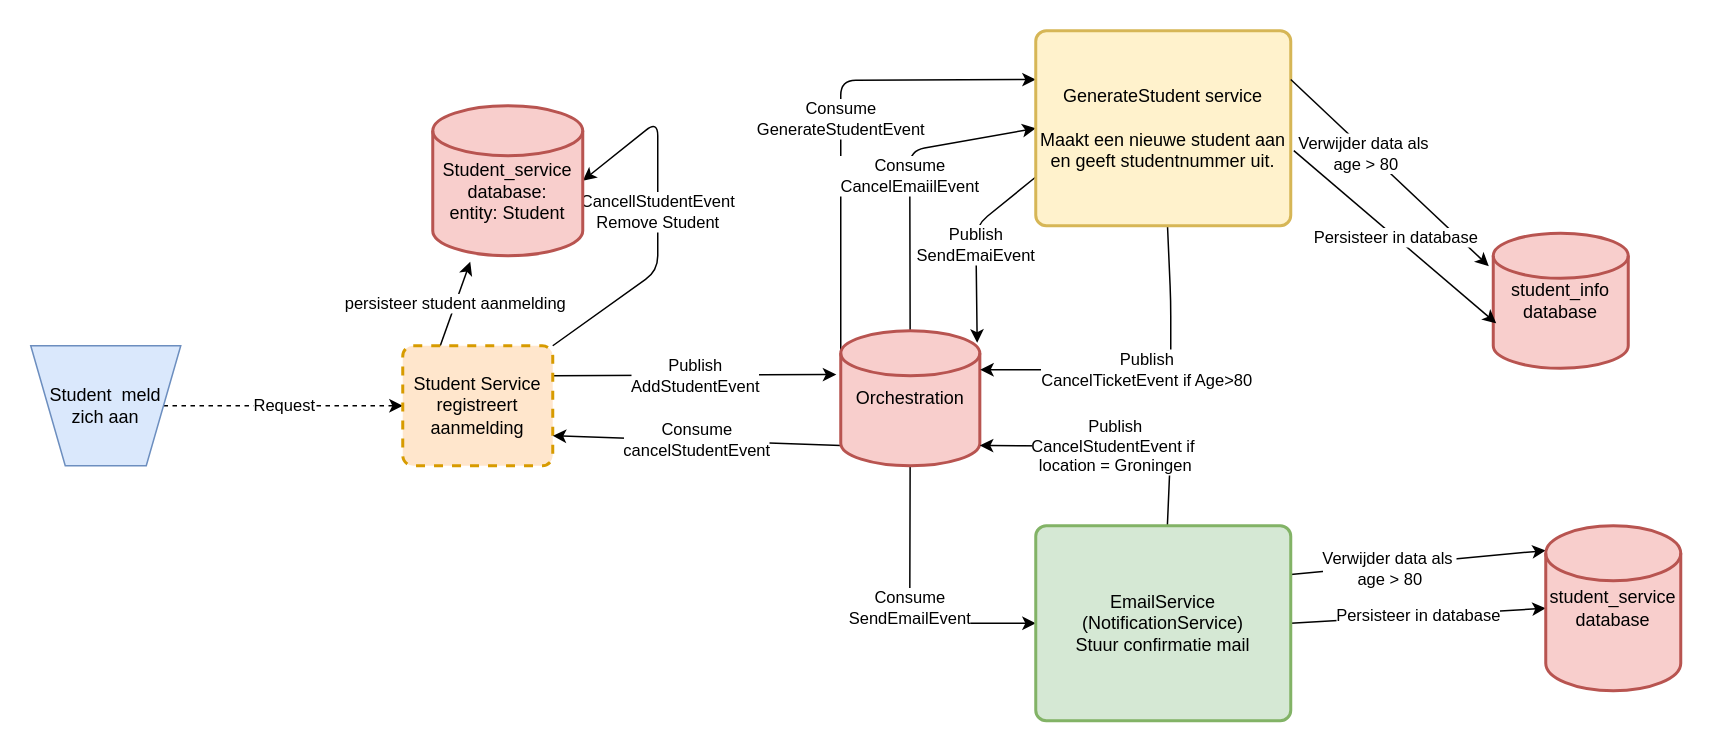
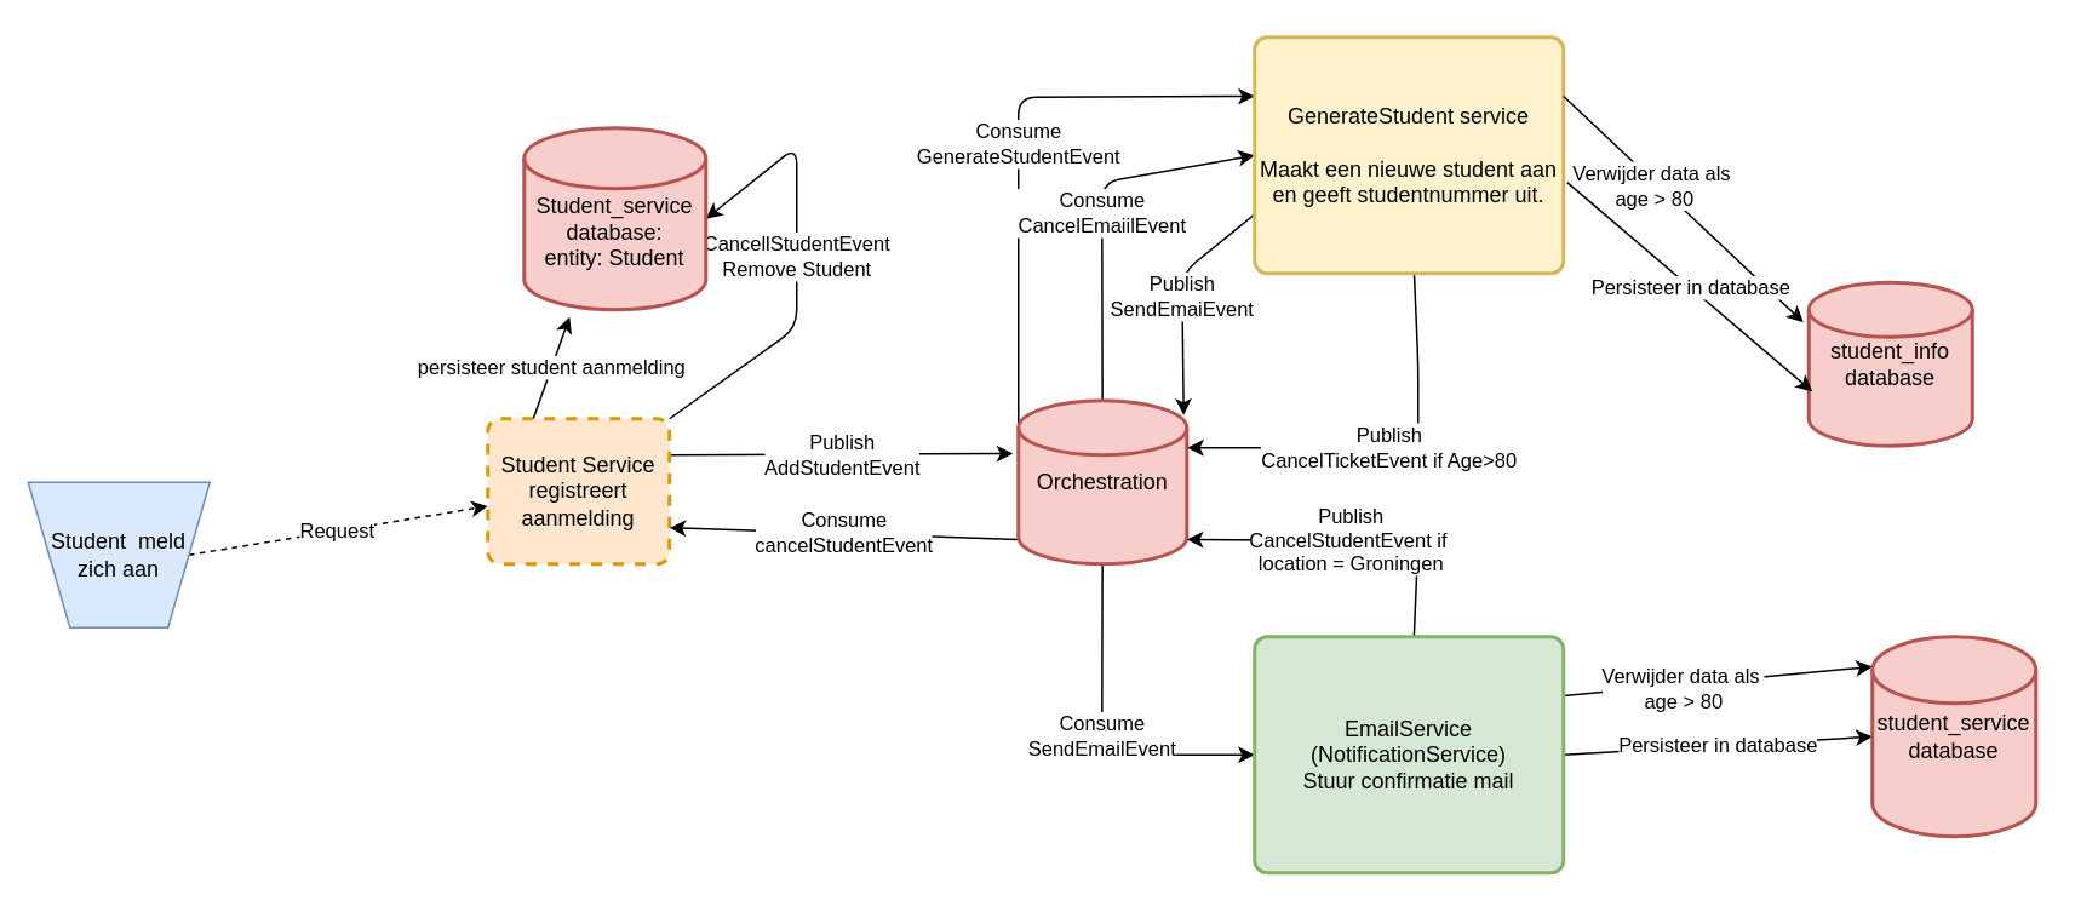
  <mxCell id="0" />
  <mxCell id="1" parent="0" />
  <mxCell id="2" value="Request" style="edgeStyle=none;html=1;exitX=1;exitY=0.5;exitDx=0;exitDy=0;dashed=1;" parent="1" source="3" target="7" edge="1"><mxGeometry relative="1" as="geometry" /></mxCell>
- <mxCell id="3" value="Student&amp;nbsp; meld zich aan" style="verticalLabelPosition=middle;verticalAlign=middle;html=1;shape=trapezoid;perimeter=trapezoidPerimeter;whiteSpace=wrap;size=0.23;arcSize=10;flipV=1;labelPosition=center;align=center;fillColor=#dae8fc;strokeColor=#6c8ebf;" parent="1" vertex="1"><mxGeometry x="20" y="230" width="100" height="80" as="geometry" /></mxCell>
+ <mxCell id="3" value="Student&amp;nbsp; meld zich aan" style="verticalLabelPosition=middle;verticalAlign=middle;html=1;shape=trapezoid;perimeter=trapezoidPerimeter;whiteSpace=wrap;size=0.23;arcSize=10;flipV=1;labelPosition=center;align=center;fillColor=#dae8fc;strokeColor=#6c8ebf;" parent="1" vertex="1"><mxGeometry x="15" y="265" width="100" height="80" as="geometry" /></mxCell>
  <mxCell id="4" value="persisteer student aanmelding" style="edgeStyle=none;html=1;exitX=0.25;exitY=0;exitDx=0;exitDy=0;entryX=0.25;entryY=1.04;entryDx=0;entryDy=0;entryPerimeter=0;" parent="1" source="7" target="8" edge="1"><mxGeometry relative="1" as="geometry" /></mxCell>
  <mxCell id="5" value="Publish&lt;br&gt;AddStudentEvent" style="edgeStyle=none;html=1;exitX=1;exitY=0.25;exitDx=0;exitDy=0;entryX=-0.032;entryY=0.324;entryDx=0;entryDy=0;entryPerimeter=0;" parent="1" source="7" target="13" edge="1"><mxGeometry x="0.005" relative="1" as="geometry"><mxPoint as="offset" /></mxGeometry></mxCell>
  <mxCell id="6" value="CancellStudentEvent&lt;br&gt;Remove Student" style="edgeStyle=none;html=1;exitX=1;exitY=0;exitDx=0;exitDy=0;entryX=1;entryY=0.5;entryDx=0;entryDy=0;entryPerimeter=0;" parent="1" source="7" target="8" edge="1"><mxGeometry relative="1" as="geometry"><mxPoint x="498" y="120" as="targetPoint" /><Array as="points"><mxPoint x="438" y="180" /><mxPoint x="438" y="80" /></Array></mxGeometry></mxCell>
  <mxCell id="7" value="Student Service registreert aanmelding" style="rounded=1;whiteSpace=wrap;html=1;absoluteArcSize=1;arcSize=14;strokeWidth=2;fillColor=#ffe6cc;strokeColor=#d79b00;dashed=1;" parent="1" vertex="1"><mxGeometry x="268" y="230" width="100" height="80" as="geometry" /></mxCell>
  <mxCell id="8" value="&lt;br&gt;Student_service database:&lt;br&gt;entity: Student" style="strokeWidth=2;html=1;shape=mxgraph.flowchart.database;whiteSpace=wrap;fillColor=#f8cecc;strokeColor=#b85450;" parent="1" vertex="1"><mxGeometry x="288" y="70" width="100" height="100" as="geometry" /></mxCell>
  <mxCell id="9" value="Consume &lt;br&gt;cancelStudentEvent" style="edgeStyle=none;html=1;exitX=0;exitY=0.85;exitDx=0;exitDy=0;exitPerimeter=0;entryX=1;entryY=0.75;entryDx=0;entryDy=0;" parent="1" source="13" target="7" edge="1"><mxGeometry relative="1" as="geometry" /></mxCell>
  <mxCell id="10" value="Consume&lt;br&gt;GenerateStudentEvent" style="edgeStyle=none;html=1;exitX=0;exitY=0.15;exitDx=0;exitDy=0;exitPerimeter=0;entryX=0;entryY=0.25;entryDx=0;entryDy=0;" parent="1" source="13" target="16" edge="1"><mxGeometry relative="1" as="geometry"><mxPoint x="560" y="40" as="targetPoint" /><Array as="points"><mxPoint x="560" y="53" /></Array></mxGeometry></mxCell>
  <mxCell id="11" value="Consume &lt;br&gt;CancelEmaiilEvent" style="edgeStyle=none;html=1;entryX=0;entryY=0.5;entryDx=0;entryDy=0;" parent="1" source="13" target="16" edge="1"><mxGeometry relative="1" as="geometry"><Array as="points"><mxPoint x="606" y="100" /></Array></mxGeometry></mxCell>
  <mxCell id="12" value="Consume&lt;br&gt;SendEmailEvent" style="edgeStyle=none;html=1;entryX=0;entryY=0.5;entryDx=0;entryDy=0;" parent="1" source="13" target="21" edge="1"><mxGeometry relative="1" as="geometry"><Array as="points"><mxPoint x="606" y="415" /></Array></mxGeometry></mxCell>
  <mxCell id="13" value="Orchestration" style="strokeWidth=2;html=1;shape=mxgraph.flowchart.database;whiteSpace=wrap;rotation=0;fillColor=#f8cecc;strokeColor=#b85450;" parent="1" vertex="1"><mxGeometry x="560" y="220" width="92.72" height="90" as="geometry" /></mxCell>
  <mxCell id="14" value="Publish&lt;br&gt;SendEmaiEvent" style="edgeStyle=none;html=1;exitX=0;exitY=0.75;exitDx=0;exitDy=0;entryX=0.981;entryY=0.089;entryDx=0;entryDy=0;entryPerimeter=0;" parent="1" source="16" target="13" edge="1"><mxGeometry relative="1" as="geometry"><Array as="points"><mxPoint x="650" y="150" /></Array></mxGeometry></mxCell>
  <mxCell id="15" value="Publish &lt;br&gt;CancelTicketEvent if Age&amp;gt;80" style="edgeStyle=none;html=1;entryX=1.003;entryY=0.289;entryDx=0;entryDy=0;entryPerimeter=0;" parent="1" source="16" target="13" edge="1"><mxGeometry relative="1" as="geometry"><Array as="points"><mxPoint x="780" y="200" /><mxPoint x="780" y="246" /></Array></mxGeometry></mxCell>
  <mxCell id="16" value="GenerateStudent service&lt;br&gt;&lt;br&gt;Maakt een nieuwe student aan en geeft studentnummer uit." style="rounded=1;whiteSpace=wrap;html=1;absoluteArcSize=1;arcSize=14;strokeWidth=2;fillColor=#fff2cc;strokeColor=#d6b656;" parent="1" vertex="1"><mxGeometry x="690" y="20" width="170" height="130" as="geometry" /></mxCell>
  <mxCell id="17" value="Publish&lt;br&gt;CancelStudentEvent if&amp;nbsp;&lt;br&gt;location = Groningen" style="edgeStyle=none;html=1;entryX=1;entryY=0.85;entryDx=0;entryDy=0;entryPerimeter=0;" parent="1" source="21" target="13" edge="1"><mxGeometry relative="1" as="geometry"><Array as="points"><mxPoint x="780" y="297" /></Array></mxGeometry></mxCell>
  <mxCell id="18" style="edgeStyle=none;html=1;exitX=1;exitY=0.25;exitDx=0;exitDy=0;entryX=0;entryY=0.15;entryDx=0;entryDy=0;entryPerimeter=0;" parent="1" source="21" target="23" edge="1"><mxGeometry relative="1" as="geometry" /></mxCell>
  <mxCell id="19" value="Verwijder data als&amp;nbsp;&lt;br&gt;age &amp;gt; 80" style="edgeLabel;html=1;align=center;verticalAlign=middle;resizable=0;points=[];" parent="18" vertex="1" connectable="0"><mxGeometry x="-0.227" y="-2" relative="1" as="geometry"><mxPoint as="offset" /></mxGeometry></mxCell>
  <mxCell id="20" value="Persisteer in database" style="edgeStyle=none;html=1;exitX=1;exitY=0.5;exitDx=0;exitDy=0;entryX=0;entryY=0.5;entryDx=0;entryDy=0;entryPerimeter=0;" parent="1" source="21" target="23" edge="1"><mxGeometry relative="1" as="geometry" /></mxCell>
  <mxCell id="21" value="EmailService&lt;br&gt;(NotificationService)&lt;br&gt;Stuur confirmatie mail" style="rounded=1;whiteSpace=wrap;html=1;absoluteArcSize=1;arcSize=14;strokeWidth=2;fillColor=#d5e8d4;strokeColor=#82b366;" parent="1" vertex="1"><mxGeometry x="690" y="350" width="170" height="130" as="geometry" /></mxCell>
  <mxCell id="22" value="student_info database" style="strokeWidth=2;html=1;shape=mxgraph.flowchart.database;whiteSpace=wrap;fillColor=#f8cecc;strokeColor=#b85450;" parent="1" vertex="1"><mxGeometry x="995" y="155" width="90" height="90" as="geometry" /></mxCell>
  <mxCell id="23" value="student_service database" style="strokeWidth=2;html=1;shape=mxgraph.flowchart.database;whiteSpace=wrap;fillColor=#f8cecc;strokeColor=#b85450;" parent="1" vertex="1"><mxGeometry x="1030" y="350" width="90" height="110" as="geometry" /></mxCell>
  <mxCell id="24" style="edgeStyle=none;html=1;exitX=1;exitY=0.25;exitDx=0;exitDy=0;entryX=-0.033;entryY=0.244;entryDx=0;entryDy=0;entryPerimeter=0;" parent="1" source="16" target="22" edge="1"><mxGeometry relative="1" as="geometry"><mxPoint x="850" y="66.25" as="sourcePoint" /><mxPoint x="1000" y="60" as="targetPoint" /></mxGeometry></mxCell>
  <mxCell id="25" value="Verwijder data als&amp;nbsp;&lt;br&gt;age &amp;gt; 80" style="edgeLabel;html=1;align=center;verticalAlign=middle;resizable=0;points=[];" parent="24" vertex="1" connectable="0"><mxGeometry x="-0.227" y="-2" relative="1" as="geometry"><mxPoint as="offset" /></mxGeometry></mxCell>
  <mxCell id="26" value="Persisteer in database" style="edgeStyle=none;html=1;exitX=1.012;exitY=0.615;exitDx=0;exitDy=0;exitPerimeter=0;entryX=0.022;entryY=0.667;entryDx=0;entryDy=0;entryPerimeter=0;" parent="1" source="16" target="22" edge="1"><mxGeometry relative="1" as="geometry"><mxPoint x="870" y="100" as="sourcePoint" /><mxPoint x="970" y="99" as="targetPoint" /></mxGeometry></mxCell>
